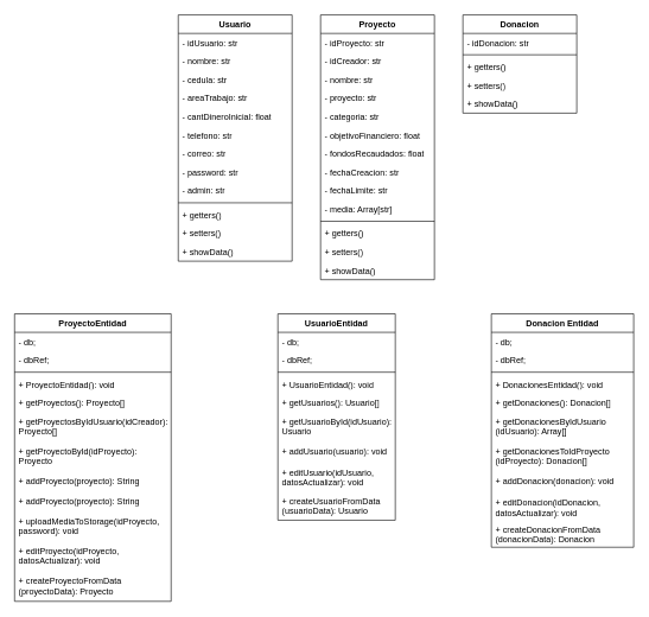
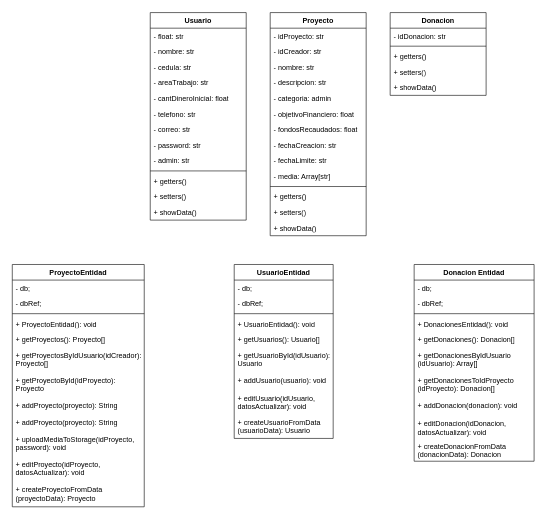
  <mxCell id="0" />
  <mxCell id="1" parent="0" />
  <mxCell id="2" value="ProyectoEntidad" style="swimlane;fontStyle=1;align=center;verticalAlign=top;childLayout=stackLayout;horizontal=1;startSize=26;horizontalStack=0;resizeParent=1;resizeParentMax=0;resizeLast=0;collapsible=1;marginBottom=0;whiteSpace=wrap;html=1;" vertex="1" parent="1"><mxGeometry x="20" y="440" width="220" height="404" as="geometry" /></mxCell>
  <mxCell id="3" value="- db;" style="text;strokeColor=none;fillColor=none;align=left;verticalAlign=top;spacingLeft=4;spacingRight=4;overflow=hidden;rotatable=0;points=[[0,0.5],[1,0.5]];portConstraint=eastwest;whiteSpace=wrap;html=1;" vertex="1" parent="2"><mxGeometry y="26" width="220" height="26" as="geometry" /></mxCell>
  <mxCell id="4" value="- dbRef;" style="text;strokeColor=none;fillColor=none;align=left;verticalAlign=top;spacingLeft=4;spacingRight=4;overflow=hidden;rotatable=0;points=[[0,0.5],[1,0.5]];portConstraint=eastwest;whiteSpace=wrap;html=1;" vertex="1" parent="2"><mxGeometry y="52" width="220" height="26" as="geometry" /></mxCell>
  <mxCell id="5" value="" style="line;strokeWidth=1;fillColor=none;align=left;verticalAlign=middle;spacingTop=-1;spacingLeft=3;spacingRight=3;rotatable=0;labelPosition=right;points=[];portConstraint=eastwest;strokeColor=inherit;" vertex="1" parent="2"><mxGeometry y="78" width="220" height="8" as="geometry" /></mxCell>
  <mxCell id="6" value="+ ProyectoEntidad(): void" style="text;strokeColor=none;fillColor=none;align=left;verticalAlign=top;spacingLeft=4;spacingRight=4;overflow=hidden;rotatable=0;points=[[0,0.5],[1,0.5]];portConstraint=eastwest;whiteSpace=wrap;html=1;" vertex="1" parent="2"><mxGeometry y="86" width="220" height="26" as="geometry" /></mxCell>
  <mxCell id="7" value="+ getProyectos(): Proyecto[]" style="text;strokeColor=none;fillColor=none;align=left;verticalAlign=top;spacingLeft=4;spacingRight=4;overflow=hidden;rotatable=0;points=[[0,0.5],[1,0.5]];portConstraint=eastwest;whiteSpace=wrap;html=1;" vertex="1" parent="2"><mxGeometry y="112" width="220" height="26" as="geometry" /></mxCell>
  <mxCell id="8" value="+ getProyectosByIdUsuario(idCreador): Proyecto[]" style="text;strokeColor=none;fillColor=none;align=left;verticalAlign=top;spacingLeft=4;spacingRight=4;overflow=hidden;rotatable=0;points=[[0,0.5],[1,0.5]];portConstraint=eastwest;whiteSpace=wrap;html=1;" vertex="1" parent="2"><mxGeometry y="138" width="220" height="42" as="geometry" /></mxCell>
  <mxCell id="9" value="+ getProyectoById(idProyecto): Proyecto" style="text;strokeColor=none;fillColor=none;align=left;verticalAlign=top;spacingLeft=4;spacingRight=4;overflow=hidden;rotatable=0;points=[[0,0.5],[1,0.5]];portConstraint=eastwest;whiteSpace=wrap;html=1;" vertex="1" parent="2"><mxGeometry y="180" width="220" height="42" as="geometry" /></mxCell>
  <mxCell id="10" value="+ addProyecto(proyecto): String" style="text;strokeColor=none;fillColor=none;align=left;verticalAlign=top;spacingLeft=4;spacingRight=4;overflow=hidden;rotatable=0;points=[[0,0.5],[1,0.5]];portConstraint=eastwest;whiteSpace=wrap;html=1;" vertex="1" parent="2"><mxGeometry y="222" width="220" height="28" as="geometry" /></mxCell>
  <mxCell id="11" value="+ addProyecto(proyecto): String" style="text;strokeColor=none;fillColor=none;align=left;verticalAlign=top;spacingLeft=4;spacingRight=4;overflow=hidden;rotatable=0;points=[[0,0.5],[1,0.5]];portConstraint=eastwest;whiteSpace=wrap;html=1;" vertex="1" parent="2"><mxGeometry y="250" width="220" height="28" as="geometry" /></mxCell>
  <mxCell id="12" value="+ uploadMediaToStorage(idProyecto, password): void" style="text;strokeColor=none;fillColor=none;align=left;verticalAlign=top;spacingLeft=4;spacingRight=4;overflow=hidden;rotatable=0;points=[[0,0.5],[1,0.5]];portConstraint=eastwest;whiteSpace=wrap;html=1;" vertex="1" parent="2"><mxGeometry y="278" width="220" height="42" as="geometry" /></mxCell>
  <mxCell id="13" value="+ editProyecto(idProyecto, datosActualizar): void" style="text;strokeColor=none;fillColor=none;align=left;verticalAlign=top;spacingLeft=4;spacingRight=4;overflow=hidden;rotatable=0;points=[[0,0.5],[1,0.5]];portConstraint=eastwest;whiteSpace=wrap;html=1;" vertex="1" parent="2"><mxGeometry y="320" width="220" height="42" as="geometry" /></mxCell>
  <mxCell id="14" value="+ createProyectoFromData (proyectoData): Proyecto" style="text;strokeColor=none;fillColor=none;align=left;verticalAlign=top;spacingLeft=4;spacingRight=4;overflow=hidden;rotatable=0;points=[[0,0.5],[1,0.5]];portConstraint=eastwest;whiteSpace=wrap;html=1;" vertex="1" parent="2"><mxGeometry y="362" width="220" height="42" as="geometry" /></mxCell>
  <mxCell id="15" value="UsuarioEntidad" style="swimlane;fontStyle=1;align=center;verticalAlign=top;childLayout=stackLayout;horizontal=1;startSize=26;horizontalStack=0;resizeParent=1;resizeParentMax=0;resizeLast=0;collapsible=1;marginBottom=0;whiteSpace=wrap;html=1;" vertex="1" parent="1"><mxGeometry x="390" y="440" width="165" height="290" as="geometry" /></mxCell>
  <mxCell id="16" value="- db;" style="text;strokeColor=none;fillColor=none;align=left;verticalAlign=top;spacingLeft=4;spacingRight=4;overflow=hidden;rotatable=0;points=[[0,0.5],[1,0.5]];portConstraint=eastwest;whiteSpace=wrap;html=1;" vertex="1" parent="15"><mxGeometry y="26" width="165" height="26" as="geometry" /></mxCell>
  <mxCell id="17" value="- dbRef;" style="text;strokeColor=none;fillColor=none;align=left;verticalAlign=top;spacingLeft=4;spacingRight=4;overflow=hidden;rotatable=0;points=[[0,0.5],[1,0.5]];portConstraint=eastwest;whiteSpace=wrap;html=1;" vertex="1" parent="15"><mxGeometry y="52" width="165" height="26" as="geometry" /></mxCell>
  <mxCell id="18" value="" style="line;strokeWidth=1;fillColor=none;align=left;verticalAlign=middle;spacingTop=-1;spacingLeft=3;spacingRight=3;rotatable=0;labelPosition=right;points=[];portConstraint=eastwest;strokeColor=inherit;" vertex="1" parent="15"><mxGeometry y="78" width="165" height="8" as="geometry" /></mxCell>
  <mxCell id="19" value="+ UsuarioEntidad(): void" style="text;strokeColor=none;fillColor=none;align=left;verticalAlign=top;spacingLeft=4;spacingRight=4;overflow=hidden;rotatable=0;points=[[0,0.5],[1,0.5]];portConstraint=eastwest;whiteSpace=wrap;html=1;" vertex="1" parent="15"><mxGeometry y="86" width="165" height="26" as="geometry" /></mxCell>
  <mxCell id="20" value="+ getUsuarios(): Usuario[]" style="text;strokeColor=none;fillColor=none;align=left;verticalAlign=top;spacingLeft=4;spacingRight=4;overflow=hidden;rotatable=0;points=[[0,0.5],[1,0.5]];portConstraint=eastwest;whiteSpace=wrap;html=1;" vertex="1" parent="15"><mxGeometry y="112" width="165" height="26" as="geometry" /></mxCell>
  <mxCell id="21" value="+ getUsuarioById(idUsuario): Usuario" style="text;strokeColor=none;fillColor=none;align=left;verticalAlign=top;spacingLeft=4;spacingRight=4;overflow=hidden;rotatable=0;points=[[0,0.5],[1,0.5]];portConstraint=eastwest;whiteSpace=wrap;html=1;" vertex="1" parent="15"><mxGeometry y="138" width="165" height="42" as="geometry" /></mxCell>
  <mxCell id="22" value="+ addUsuario(usuario): void" style="text;strokeColor=none;fillColor=none;align=left;verticalAlign=top;spacingLeft=4;spacingRight=4;overflow=hidden;rotatable=0;points=[[0,0.5],[1,0.5]];portConstraint=eastwest;whiteSpace=wrap;html=1;" vertex="1" parent="15"><mxGeometry y="180" width="165" height="30" as="geometry" /></mxCell>
  <mxCell id="23" value="+ editUsuario(idUsuario, datosActualizar): void" style="text;strokeColor=none;fillColor=none;align=left;verticalAlign=top;spacingLeft=4;spacingRight=4;overflow=hidden;rotatable=0;points=[[0,0.5],[1,0.5]];portConstraint=eastwest;whiteSpace=wrap;html=1;" vertex="1" parent="15"><mxGeometry y="210" width="165" height="40" as="geometry" /></mxCell>
  <mxCell id="24" value="+ createUsuarioFromData (usuarioData): Usuario" style="text;strokeColor=none;fillColor=none;align=left;verticalAlign=top;spacingLeft=4;spacingRight=4;overflow=hidden;rotatable=0;points=[[0,0.5],[1,0.5]];portConstraint=eastwest;whiteSpace=wrap;html=1;" vertex="1" parent="15"><mxGeometry y="250" width="165" height="40" as="geometry" /></mxCell>
  <mxCell id="25" value="Donacion Entidad" style="swimlane;fontStyle=1;align=center;verticalAlign=top;childLayout=stackLayout;horizontal=1;startSize=26;horizontalStack=0;resizeParent=1;resizeParentMax=0;resizeLast=0;collapsible=1;marginBottom=0;whiteSpace=wrap;html=1;" vertex="1" parent="1"><mxGeometry x="690" y="440" width="200" height="328" as="geometry" /></mxCell>
  <mxCell id="26" value="- db;" style="text;strokeColor=none;fillColor=none;align=left;verticalAlign=top;spacingLeft=4;spacingRight=4;overflow=hidden;rotatable=0;points=[[0,0.5],[1,0.5]];portConstraint=eastwest;whiteSpace=wrap;html=1;" vertex="1" parent="25"><mxGeometry y="26" width="200" height="26" as="geometry" /></mxCell>
  <mxCell id="27" value="- dbRef;" style="text;strokeColor=none;fillColor=none;align=left;verticalAlign=top;spacingLeft=4;spacingRight=4;overflow=hidden;rotatable=0;points=[[0,0.5],[1,0.5]];portConstraint=eastwest;whiteSpace=wrap;html=1;" vertex="1" parent="25"><mxGeometry y="52" width="200" height="26" as="geometry" /></mxCell>
  <mxCell id="28" value="" style="line;strokeWidth=1;fillColor=none;align=left;verticalAlign=middle;spacingTop=-1;spacingLeft=3;spacingRight=3;rotatable=0;labelPosition=right;points=[];portConstraint=eastwest;strokeColor=inherit;" vertex="1" parent="25"><mxGeometry y="78" width="200" height="8" as="geometry" /></mxCell>
  <mxCell id="29" value="+ DonacionesEntidad(): void" style="text;strokeColor=none;fillColor=none;align=left;verticalAlign=top;spacingLeft=4;spacingRight=4;overflow=hidden;rotatable=0;points=[[0,0.5],[1,0.5]];portConstraint=eastwest;whiteSpace=wrap;html=1;" vertex="1" parent="25"><mxGeometry y="86" width="200" height="26" as="geometry" /></mxCell>
  <mxCell id="30" value="+ getDonaciones(): Donacion[]" style="text;strokeColor=none;fillColor=none;align=left;verticalAlign=top;spacingLeft=4;spacingRight=4;overflow=hidden;rotatable=0;points=[[0,0.5],[1,0.5]];portConstraint=eastwest;whiteSpace=wrap;html=1;" vertex="1" parent="25"><mxGeometry y="112" width="200" height="26" as="geometry" /></mxCell>
  <mxCell id="31" value="+ getDonacionesByIdUsuario (idUsuario): Array[]" style="text;strokeColor=none;fillColor=none;align=left;verticalAlign=top;spacingLeft=4;spacingRight=4;overflow=hidden;rotatable=0;points=[[0,0.5],[1,0.5]];portConstraint=eastwest;whiteSpace=wrap;html=1;" vertex="1" parent="25"><mxGeometry y="138" width="200" height="42" as="geometry" /></mxCell>
  <mxCell id="32" value="+ getDonacionesToIdProyecto (idProyecto): Donacion[]" style="text;strokeColor=none;fillColor=none;align=left;verticalAlign=top;spacingLeft=4;spacingRight=4;overflow=hidden;rotatable=0;points=[[0,0.5],[1,0.5]];portConstraint=eastwest;whiteSpace=wrap;html=1;" vertex="1" parent="25"><mxGeometry y="180" width="200" height="42" as="geometry" /></mxCell>
  <mxCell id="33" value="+ addDonacion(donacion): void" style="text;strokeColor=none;fillColor=none;align=left;verticalAlign=top;spacingLeft=4;spacingRight=4;overflow=hidden;rotatable=0;points=[[0,0.5],[1,0.5]];portConstraint=eastwest;whiteSpace=wrap;html=1;" vertex="1" parent="25"><mxGeometry y="222" width="200" height="30" as="geometry" /></mxCell>
  <mxCell id="34" value="+ editDonacion(idDonacion, datosActualizar): void" style="text;strokeColor=none;fillColor=none;align=left;verticalAlign=top;spacingLeft=4;spacingRight=4;overflow=hidden;rotatable=0;points=[[0,0.5],[1,0.5]];portConstraint=eastwest;whiteSpace=wrap;html=1;" vertex="1" parent="25"><mxGeometry y="252" width="200" height="38" as="geometry" /></mxCell>
  <mxCell id="35" value="+ createDonacionFromData (donacionData): Donacion" style="text;strokeColor=none;fillColor=none;align=left;verticalAlign=top;spacingLeft=4;spacingRight=4;overflow=hidden;rotatable=0;points=[[0,0.5],[1,0.5]];portConstraint=eastwest;whiteSpace=wrap;html=1;" vertex="1" parent="25"><mxGeometry y="290" width="200" height="38" as="geometry" /></mxCell>
  <mxCell id="36" value="Usuario" style="swimlane;fontStyle=1;align=center;verticalAlign=top;childLayout=stackLayout;horizontal=1;startSize=26;horizontalStack=0;resizeParent=1;resizeParentMax=0;resizeLast=0;collapsible=1;marginBottom=0;whiteSpace=wrap;html=1;" vertex="1" parent="1"><mxGeometry x="250" y="20" width="160" height="346" as="geometry" /></mxCell>
- <mxCell id="37" value="- idUsuario: str" style="text;strokeColor=none;fillColor=none;align=left;verticalAlign=top;spacingLeft=4;spacingRight=4;overflow=hidden;rotatable=0;points=[[0,0.5],[1,0.5]];portConstraint=eastwest;whiteSpace=wrap;html=1;" vertex="1" parent="36"><mxGeometry y="26" width="160" height="26" as="geometry" /></mxCell>
+ <mxCell id="37" value="- float: str" style="text;strokeColor=none;fillColor=none;align=left;verticalAlign=top;spacingLeft=4;spacingRight=4;overflow=hidden;rotatable=0;points=[[0,0.5],[1,0.5]];portConstraint=eastwest;whiteSpace=wrap;html=1;" vertex="1" parent="36"><mxGeometry y="26" width="160" height="26" as="geometry" /></mxCell>
  <mxCell id="38" value="- nombre: str" style="text;strokeColor=none;fillColor=none;align=left;verticalAlign=top;spacingLeft=4;spacingRight=4;overflow=hidden;rotatable=0;points=[[0,0.5],[1,0.5]];portConstraint=eastwest;whiteSpace=wrap;html=1;" vertex="1" parent="36"><mxGeometry y="52" width="160" height="26" as="geometry" /></mxCell>
  <mxCell id="39" value="- cedula: str" style="text;strokeColor=none;fillColor=none;align=left;verticalAlign=top;spacingLeft=4;spacingRight=4;overflow=hidden;rotatable=0;points=[[0,0.5],[1,0.5]];portConstraint=eastwest;whiteSpace=wrap;html=1;" vertex="1" parent="36"><mxGeometry y="78" width="160" height="26" as="geometry" /></mxCell>
  <mxCell id="40" value="- areaTrabajo: str" style="text;strokeColor=none;fillColor=none;align=left;verticalAlign=top;spacingLeft=4;spacingRight=4;overflow=hidden;rotatable=0;points=[[0,0.5],[1,0.5]];portConstraint=eastwest;whiteSpace=wrap;html=1;" vertex="1" parent="36"><mxGeometry y="104" width="160" height="26" as="geometry" /></mxCell>
  <mxCell id="41" value="- cantDineroInicial: float" style="text;strokeColor=none;fillColor=none;align=left;verticalAlign=top;spacingLeft=4;spacingRight=4;overflow=hidden;rotatable=0;points=[[0,0.5],[1,0.5]];portConstraint=eastwest;whiteSpace=wrap;html=1;" vertex="1" parent="36"><mxGeometry y="130" width="160" height="26" as="geometry" /></mxCell>
  <mxCell id="42" value="- telefono: str" style="text;strokeColor=none;fillColor=none;align=left;verticalAlign=top;spacingLeft=4;spacingRight=4;overflow=hidden;rotatable=0;points=[[0,0.5],[1,0.5]];portConstraint=eastwest;whiteSpace=wrap;html=1;" vertex="1" parent="36"><mxGeometry y="156" width="160" height="26" as="geometry" /></mxCell>
  <mxCell id="43" value="- correo: str" style="text;strokeColor=none;fillColor=none;align=left;verticalAlign=top;spacingLeft=4;spacingRight=4;overflow=hidden;rotatable=0;points=[[0,0.5],[1,0.5]];portConstraint=eastwest;whiteSpace=wrap;html=1;" vertex="1" parent="36"><mxGeometry y="182" width="160" height="26" as="geometry" /></mxCell>
  <mxCell id="44" value="- password: str" style="text;strokeColor=none;fillColor=none;align=left;verticalAlign=top;spacingLeft=4;spacingRight=4;overflow=hidden;rotatable=0;points=[[0,0.5],[1,0.5]];portConstraint=eastwest;whiteSpace=wrap;html=1;" vertex="1" parent="36"><mxGeometry y="208" width="160" height="26" as="geometry" /></mxCell>
  <mxCell id="45" value="- admin: str" style="text;strokeColor=none;fillColor=none;align=left;verticalAlign=top;spacingLeft=4;spacingRight=4;overflow=hidden;rotatable=0;points=[[0,0.5],[1,0.5]];portConstraint=eastwest;whiteSpace=wrap;html=1;" vertex="1" parent="36"><mxGeometry y="234" width="160" height="26" as="geometry" /></mxCell>
  <mxCell id="46" value="" style="line;strokeWidth=1;fillColor=none;align=left;verticalAlign=middle;spacingTop=-1;spacingLeft=3;spacingRight=3;rotatable=0;labelPosition=right;points=[];portConstraint=eastwest;strokeColor=inherit;" vertex="1" parent="36"><mxGeometry y="260" width="160" height="8" as="geometry" /></mxCell>
  <mxCell id="47" value="+ getters()" style="text;strokeColor=none;fillColor=none;align=left;verticalAlign=top;spacingLeft=4;spacingRight=4;overflow=hidden;rotatable=0;points=[[0,0.5],[1,0.5]];portConstraint=eastwest;whiteSpace=wrap;html=1;" vertex="1" parent="36"><mxGeometry y="268" width="160" height="26" as="geometry" /></mxCell>
  <mxCell id="48" value="+ setters()" style="text;strokeColor=none;fillColor=none;align=left;verticalAlign=top;spacingLeft=4;spacingRight=4;overflow=hidden;rotatable=0;points=[[0,0.5],[1,0.5]];portConstraint=eastwest;whiteSpace=wrap;html=1;" vertex="1" parent="36"><mxGeometry y="294" width="160" height="26" as="geometry" /></mxCell>
  <mxCell id="49" value="+ showData()" style="text;strokeColor=none;fillColor=none;align=left;verticalAlign=top;spacingLeft=4;spacingRight=4;overflow=hidden;rotatable=0;points=[[0,0.5],[1,0.5]];portConstraint=eastwest;whiteSpace=wrap;html=1;" vertex="1" parent="36"><mxGeometry y="320" width="160" height="26" as="geometry" /></mxCell>
  <mxCell id="50" value="Proyecto" style="swimlane;fontStyle=1;align=center;verticalAlign=top;childLayout=stackLayout;horizontal=1;startSize=26;horizontalStack=0;resizeParent=1;resizeParentMax=0;resizeLast=0;collapsible=1;marginBottom=0;whiteSpace=wrap;html=1;" vertex="1" parent="1"><mxGeometry x="450" y="20" width="160" height="372" as="geometry" /></mxCell>
  <mxCell id="51" value="- idProyecto: str" style="text;strokeColor=none;fillColor=none;align=left;verticalAlign=top;spacingLeft=4;spacingRight=4;overflow=hidden;rotatable=0;points=[[0,0.5],[1,0.5]];portConstraint=eastwest;whiteSpace=wrap;html=1;" vertex="1" parent="50"><mxGeometry y="26" width="160" height="26" as="geometry" /></mxCell>
  <mxCell id="52" value="- idCreador: str" style="text;strokeColor=none;fillColor=none;align=left;verticalAlign=top;spacingLeft=4;spacingRight=4;overflow=hidden;rotatable=0;points=[[0,0.5],[1,0.5]];portConstraint=eastwest;whiteSpace=wrap;html=1;" vertex="1" parent="50"><mxGeometry y="52" width="160" height="26" as="geometry" /></mxCell>
  <mxCell id="53" value="- nombre: str" style="text;strokeColor=none;fillColor=none;align=left;verticalAlign=top;spacingLeft=4;spacingRight=4;overflow=hidden;rotatable=0;points=[[0,0.5],[1,0.5]];portConstraint=eastwest;whiteSpace=wrap;html=1;" vertex="1" parent="50"><mxGeometry y="78" width="160" height="26" as="geometry" /></mxCell>
- <mxCell id="54" value="- proyecto: str" style="text;strokeColor=none;fillColor=none;align=left;verticalAlign=top;spacingLeft=4;spacingRight=4;overflow=hidden;rotatable=0;points=[[0,0.5],[1,0.5]];portConstraint=eastwest;whiteSpace=wrap;html=1;" vertex="1" parent="50"><mxGeometry y="104" width="160" height="26" as="geometry" /></mxCell>
- <mxCell id="55" value="- categoria: str" style="text;strokeColor=none;fillColor=none;align=left;verticalAlign=top;spacingLeft=4;spacingRight=4;overflow=hidden;rotatable=0;points=[[0,0.5],[1,0.5]];portConstraint=eastwest;whiteSpace=wrap;html=1;" vertex="1" parent="50"><mxGeometry y="130" width="160" height="26" as="geometry" /></mxCell>
+ <mxCell id="54" value="- descripcion: str" style="text;strokeColor=none;fillColor=none;align=left;verticalAlign=top;spacingLeft=4;spacingRight=4;overflow=hidden;rotatable=0;points=[[0,0.5],[1,0.5]];portConstraint=eastwest;whiteSpace=wrap;html=1;" vertex="1" parent="50"><mxGeometry y="104" width="160" height="26" as="geometry" /></mxCell>
+ <mxCell id="55" value="- categoria: admin" style="text;strokeColor=none;fillColor=none;align=left;verticalAlign=top;spacingLeft=4;spacingRight=4;overflow=hidden;rotatable=0;points=[[0,0.5],[1,0.5]];portConstraint=eastwest;whiteSpace=wrap;html=1;" vertex="1" parent="50"><mxGeometry y="130" width="160" height="26" as="geometry" /></mxCell>
  <mxCell id="56" value="- objetivoFinanciero: float" style="text;strokeColor=none;fillColor=none;align=left;verticalAlign=top;spacingLeft=4;spacingRight=4;overflow=hidden;rotatable=0;points=[[0,0.5],[1,0.5]];portConstraint=eastwest;whiteSpace=wrap;html=1;" vertex="1" parent="50"><mxGeometry y="156" width="160" height="26" as="geometry" /></mxCell>
  <mxCell id="57" value="- fondosRecaudados: float" style="text;strokeColor=none;fillColor=none;align=left;verticalAlign=top;spacingLeft=4;spacingRight=4;overflow=hidden;rotatable=0;points=[[0,0.5],[1,0.5]];portConstraint=eastwest;whiteSpace=wrap;html=1;" vertex="1" parent="50"><mxGeometry y="182" width="160" height="26" as="geometry" /></mxCell>
  <mxCell id="58" value="- fechaCreacion: str" style="text;strokeColor=none;fillColor=none;align=left;verticalAlign=top;spacingLeft=4;spacingRight=4;overflow=hidden;rotatable=0;points=[[0,0.5],[1,0.5]];portConstraint=eastwest;whiteSpace=wrap;html=1;" vertex="1" parent="50"><mxGeometry y="208" width="160" height="26" as="geometry" /></mxCell>
  <mxCell id="59" value="- fechaLimite: str" style="text;strokeColor=none;fillColor=none;align=left;verticalAlign=top;spacingLeft=4;spacingRight=4;overflow=hidden;rotatable=0;points=[[0,0.5],[1,0.5]];portConstraint=eastwest;whiteSpace=wrap;html=1;" vertex="1" parent="50"><mxGeometry y="234" width="160" height="26" as="geometry" /></mxCell>
  <mxCell id="60" value="- media: Array[str]" style="text;strokeColor=none;fillColor=none;align=left;verticalAlign=top;spacingLeft=4;spacingRight=4;overflow=hidden;rotatable=0;points=[[0,0.5],[1,0.5]];portConstraint=eastwest;whiteSpace=wrap;html=1;" vertex="1" parent="50"><mxGeometry y="260" width="160" height="26" as="geometry" /></mxCell>
  <mxCell id="61" value="" style="line;strokeWidth=1;fillColor=none;align=left;verticalAlign=middle;spacingTop=-1;spacingLeft=3;spacingRight=3;rotatable=0;labelPosition=right;points=[];portConstraint=eastwest;strokeColor=inherit;" vertex="1" parent="50"><mxGeometry y="286" width="160" height="8" as="geometry" /></mxCell>
  <mxCell id="62" value="+ getters()" style="text;strokeColor=none;fillColor=none;align=left;verticalAlign=top;spacingLeft=4;spacingRight=4;overflow=hidden;rotatable=0;points=[[0,0.5],[1,0.5]];portConstraint=eastwest;whiteSpace=wrap;html=1;" vertex="1" parent="50"><mxGeometry y="294" width="160" height="26" as="geometry" /></mxCell>
  <mxCell id="63" value="+ setters()" style="text;strokeColor=none;fillColor=none;align=left;verticalAlign=top;spacingLeft=4;spacingRight=4;overflow=hidden;rotatable=0;points=[[0,0.5],[1,0.5]];portConstraint=eastwest;whiteSpace=wrap;html=1;" vertex="1" parent="50"><mxGeometry y="320" width="160" height="26" as="geometry" /></mxCell>
  <mxCell id="64" value="+ showData()" style="text;strokeColor=none;fillColor=none;align=left;verticalAlign=top;spacingLeft=4;spacingRight=4;overflow=hidden;rotatable=0;points=[[0,0.5],[1,0.5]];portConstraint=eastwest;whiteSpace=wrap;html=1;" vertex="1" parent="50"><mxGeometry y="346" width="160" height="26" as="geometry" /></mxCell>
  <mxCell id="65" value="Donacion" style="swimlane;fontStyle=1;align=center;verticalAlign=top;childLayout=stackLayout;horizontal=1;startSize=26;horizontalStack=0;resizeParent=1;resizeParentMax=0;resizeLast=0;collapsible=1;marginBottom=0;whiteSpace=wrap;html=1;" vertex="1" parent="1"><mxGeometry x="650" y="20" width="160" height="138" as="geometry" /></mxCell>
  <mxCell id="66" value="- idDonacion: str" style="text;strokeColor=none;fillColor=none;align=left;verticalAlign=top;spacingLeft=4;spacingRight=4;overflow=hidden;rotatable=0;points=[[0,0.5],[1,0.5]];portConstraint=eastwest;whiteSpace=wrap;html=1;" vertex="1" parent="65"><mxGeometry y="26" width="160" height="26" as="geometry" /></mxCell>
  <mxCell id="67" value="" style="line;strokeWidth=1;fillColor=none;align=left;verticalAlign=middle;spacingTop=-1;spacingLeft=3;spacingRight=3;rotatable=0;labelPosition=right;points=[];portConstraint=eastwest;strokeColor=inherit;" vertex="1" parent="65"><mxGeometry y="52" width="160" height="8" as="geometry" /></mxCell>
  <mxCell id="68" value="+ getters()" style="text;strokeColor=none;fillColor=none;align=left;verticalAlign=top;spacingLeft=4;spacingRight=4;overflow=hidden;rotatable=0;points=[[0,0.5],[1,0.5]];portConstraint=eastwest;whiteSpace=wrap;html=1;" vertex="1" parent="65"><mxGeometry y="60" width="160" height="26" as="geometry" /></mxCell>
  <mxCell id="69" value="+ setters()" style="text;strokeColor=none;fillColor=none;align=left;verticalAlign=top;spacingLeft=4;spacingRight=4;overflow=hidden;rotatable=0;points=[[0,0.5],[1,0.5]];portConstraint=eastwest;whiteSpace=wrap;html=1;" vertex="1" parent="65"><mxGeometry y="86" width="160" height="26" as="geometry" /></mxCell>
  <mxCell id="70" value="+ showData()" style="text;strokeColor=none;fillColor=none;align=left;verticalAlign=top;spacingLeft=4;spacingRight=4;overflow=hidden;rotatable=0;points=[[0,0.5],[1,0.5]];portConstraint=eastwest;whiteSpace=wrap;html=1;" vertex="1" parent="65"><mxGeometry y="112" width="160" height="26" as="geometry" /></mxCell>
